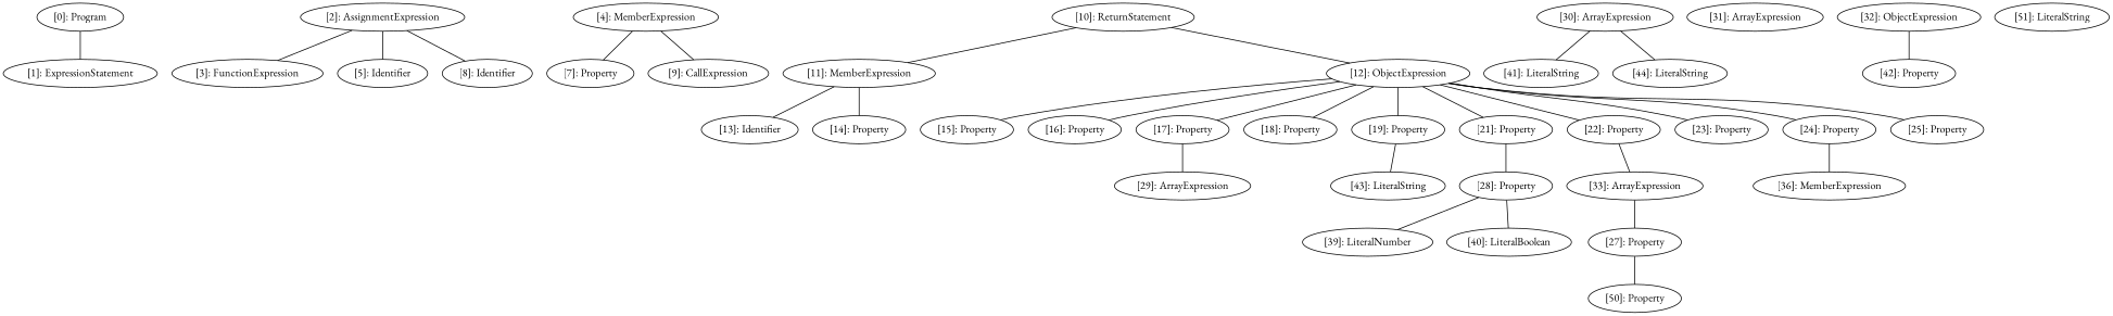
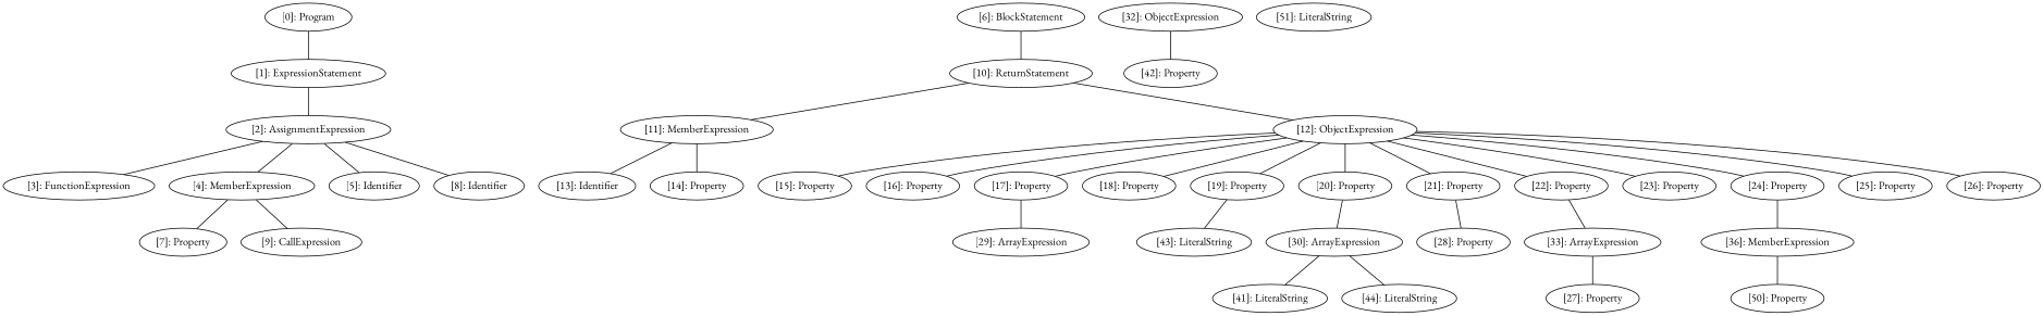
  graph {
    fontname="EB Garamond"
    node [fontname="EB Garamond"]
    edge [fontname="EB Garamond"]
    n1 [label="[0]: Program"]
    n2 [label="[1]: ExpressionStatement"]
    n3 [label="[2]: AssignmentExpression"]
    n4 [label="[3]: FunctionExpression"]
    n5 [label="[4]: MemberExpression"]
    n6 [label="[5]: Identifier"]
    n7 [label="[8]: Identifier"]
    n8 [label="[7]: Property"]
    n9 [label="[9]: CallExpression"]
+   n10 [label="[6]: BlockStatement"]
    n11 [label="[10]: ReturnStatement"]
    n12 [label="[11]: MemberExpression"]
    n13 [label="[12]: ObjectExpression"]
    n14 [label="[13]: Identifier"]
    n15 [label="[14]: Property"]
    n16 [label="[15]: Property"]
    n17 [label="[16]: Property"]
    n18 [label="[17]: Property"]
    n19 [label="[18]: Property"]
    n20 [label="[19]: Property"]
+   n21 [label="[20]: Property"]
    n22 [label="[21]: Property"]
    n23 [label="[22]: Property"]
    n24 [label="[23]: Property"]
    n25 [label="[24]: Property"]
    n26 [label="[25]: Property"]
+   n27 [label="[26]: Property"]
    n28 [label="[29]: ArrayExpression"]
    n29 [label="[43]: LiteralString"]
    n30 [label="[30]: ArrayExpression"]
    n31 [label="[28]: Property"]
    n32 [label="[33]: ArrayExpression"]
    n33 [label="[36]: MemberExpression"]
    n34 [label="[27]: Property"]
-   n35 [label="[39]: LiteralNumber"]
-   n36 [label="[40]: LiteralBoolean"]
    n37 [label="[41]: LiteralString"]
    n38 [label="[44]: LiteralString"]
    n39 [label="[50]: Property"]
-   n40 [label="[31]: ArrayExpression"]
    n41 [label="[32]: ObjectExpression"]
    n42 [label="[42]: Property"]
    n43 [label="[51]: LiteralString"]
    n1 -- n2
+   n2 -- n3
    n3 -- n4
+   n3 -- n5
    n3 -- n6
    n3 -- n7
    n5 -- n8
    n5 -- n9
+   n10 -- n11
    n11 -- n12
    n11 -- n13
    n12 -- n14
    n12 -- n15
    n13 -- n16
    n13 -- n17
    n13 -- n18
    n13 -- n19
    n13 -- n20
+   n13 -- n21
    n13 -- n22
    n13 -- n23
    n13 -- n24
    n13 -- n25
    n13 -- n26
+   n13 -- n27
    n18 -- n28
    n20 -- n29
+   n21 -- n30
    n22 -- n31
    n23 -- n32
    n25 -- n33
    n30 -- n37
    n30 -- n38
-   n31 -- n35
-   n31 -- n36
    n32 -- n34
-   n34 -- n39
+   n33 -- n39
    n41 -- n42
  }
